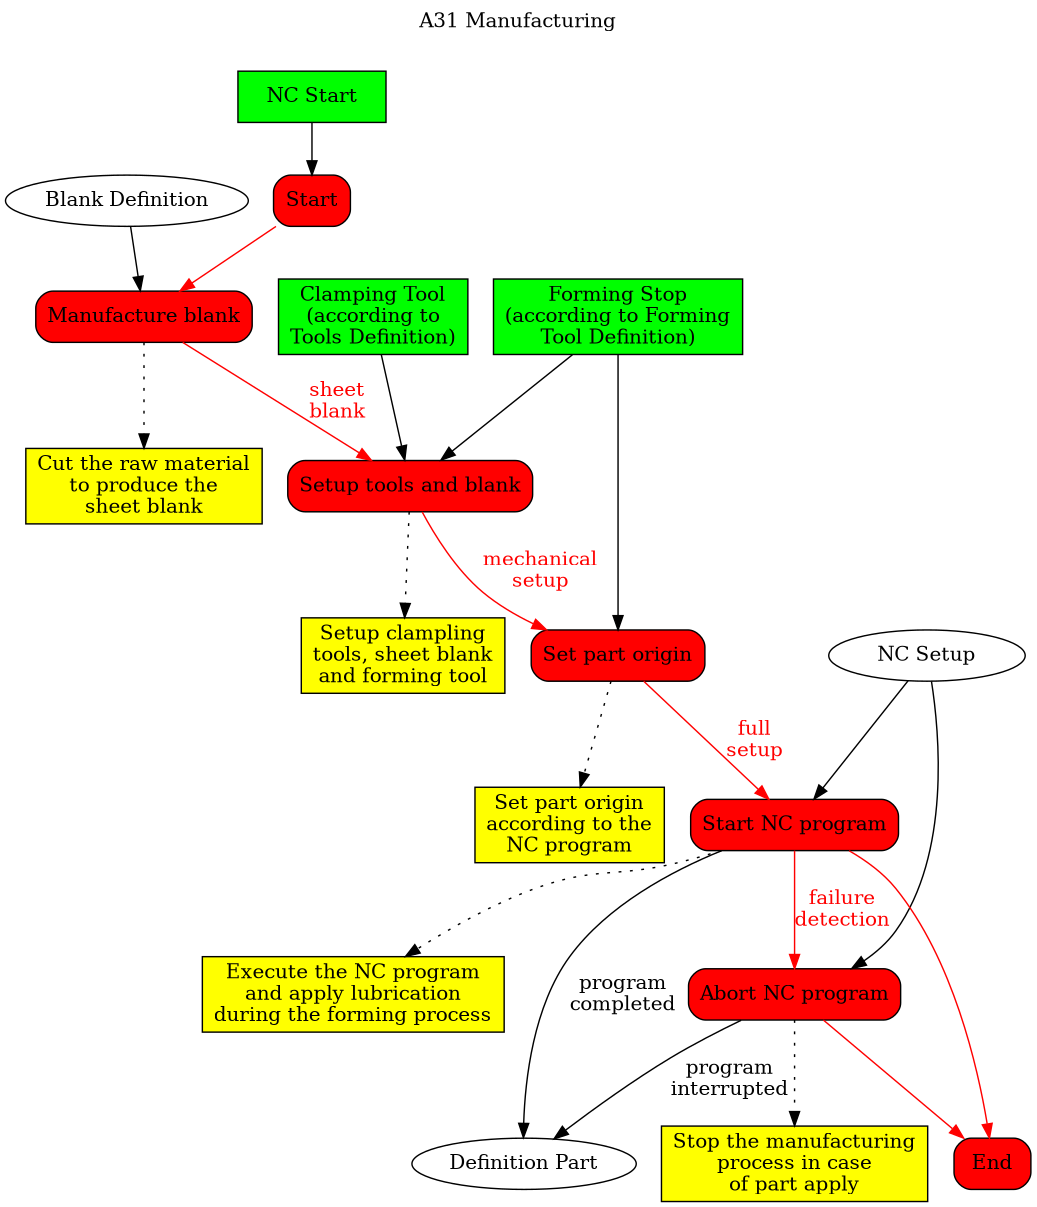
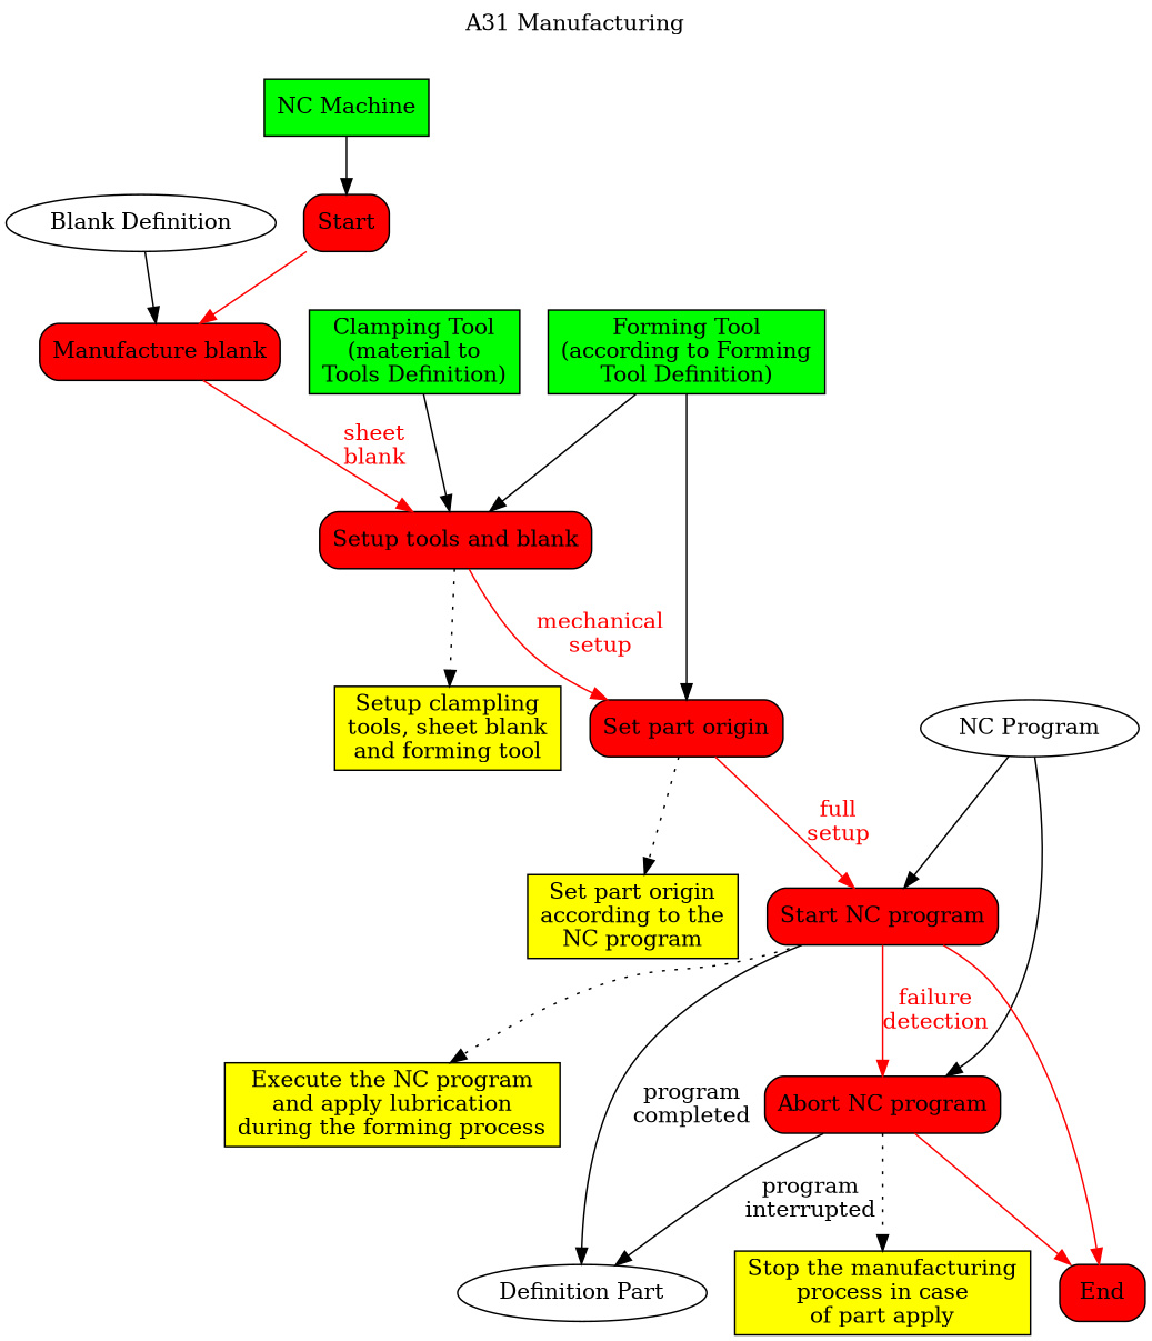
  digraph {
    label="A31 Manufacturing"
    labelloc=t
    node [color=black fillcolor=red shape=box style=filled]
    edge [color=black dir=forward fontcolor=red style=solid]
-   n1 [fillcolor=white label="NC Setup" shape=ellipse]
+   n1 [fillcolor=white label="NC Program" shape=ellipse]
    n2 [label="Start NC program" style="filled, rounded"]
    n3 [label="Abort NC program" style="filled, rounded"]
    n4 [fillcolor=white label="Definition Part" shape=ellipse]
    End [style="filled, rounded"]
    n6 [fillcolor=yellow label="Execute the NC program\nand apply lubrication\nduring the forming process"]
    n7 [fillcolor=yellow label="Stop the manufacturing\nprocess in case\nof part apply"]
    n8 [fillcolor=white label="Blank Definition" shape=ellipse]
    n9 [label="Manufacture blank" style="filled, rounded"]
    n10 [label="Setup tools and blank" style="filled, rounded"]
-   n11 [fillcolor=yellow label="Cut the raw material\nto produce the\nsheet blank"]
-   n12 [fillcolor=green label="NC Start"]
+   n12 [fillcolor=green label="NC Machine"]
    Start [style="filled, rounded"]
-   n14 [fillcolor=green label="Forming Stop\n(according to Forming\nTool Definition)"]
+   n14 [fillcolor=green label="Forming Tool\n(according to Forming\nTool Definition)"]
    n15 [label="Set part origin" style="filled, rounded"]
    n16 [fillcolor=yellow label="Setup clampling\ntools, sheet blank\nand forming tool"]
    n17 [fillcolor=yellow label="Set part origin\naccording to the\nNC program"]
-   n18 [fillcolor=green label="Clamping Tool\n(according to\nTools Definition)"]
+   n18 [fillcolor=green label="Clamping Tool\n(material to\nTools Definition)"]
    n1 -> n2 [fontcolor=black]
    n1 -> n3 [fontcolor=black]
    n2 -> n3 [color=red label="failure\ndetection"]
    n2 -> n4 [fontcolor=black label="program\ncompleted"]
    n2 -> End [color=red]
    n2 -> n6 [fontcolor=black style=dotted]
    n3 -> n4 [fontcolor=black label="program\ninterrupted"]
    n3 -> End [color=red]
    n3 -> n7 [fontcolor=black style=dotted]
    n8 -> n9 [fontcolor=black]
    n9 -> n10 [color=red label="sheet\nblank"]
-   n9 -> n11 [fontcolor=black style=dotted]
    n10 -> n15 [color=red label="mechanical\nsetup"]
    n10 -> n16 [fontcolor=black style=dotted]
    n12 -> Start
    Start -> n9 [color=red]
    n14 -> n10
    n14 -> n15
    n15 -> n2 [color=red label="full\nsetup"]
    n15 -> n17 [fontcolor=black style=dotted]
    n18 -> n10
  }
